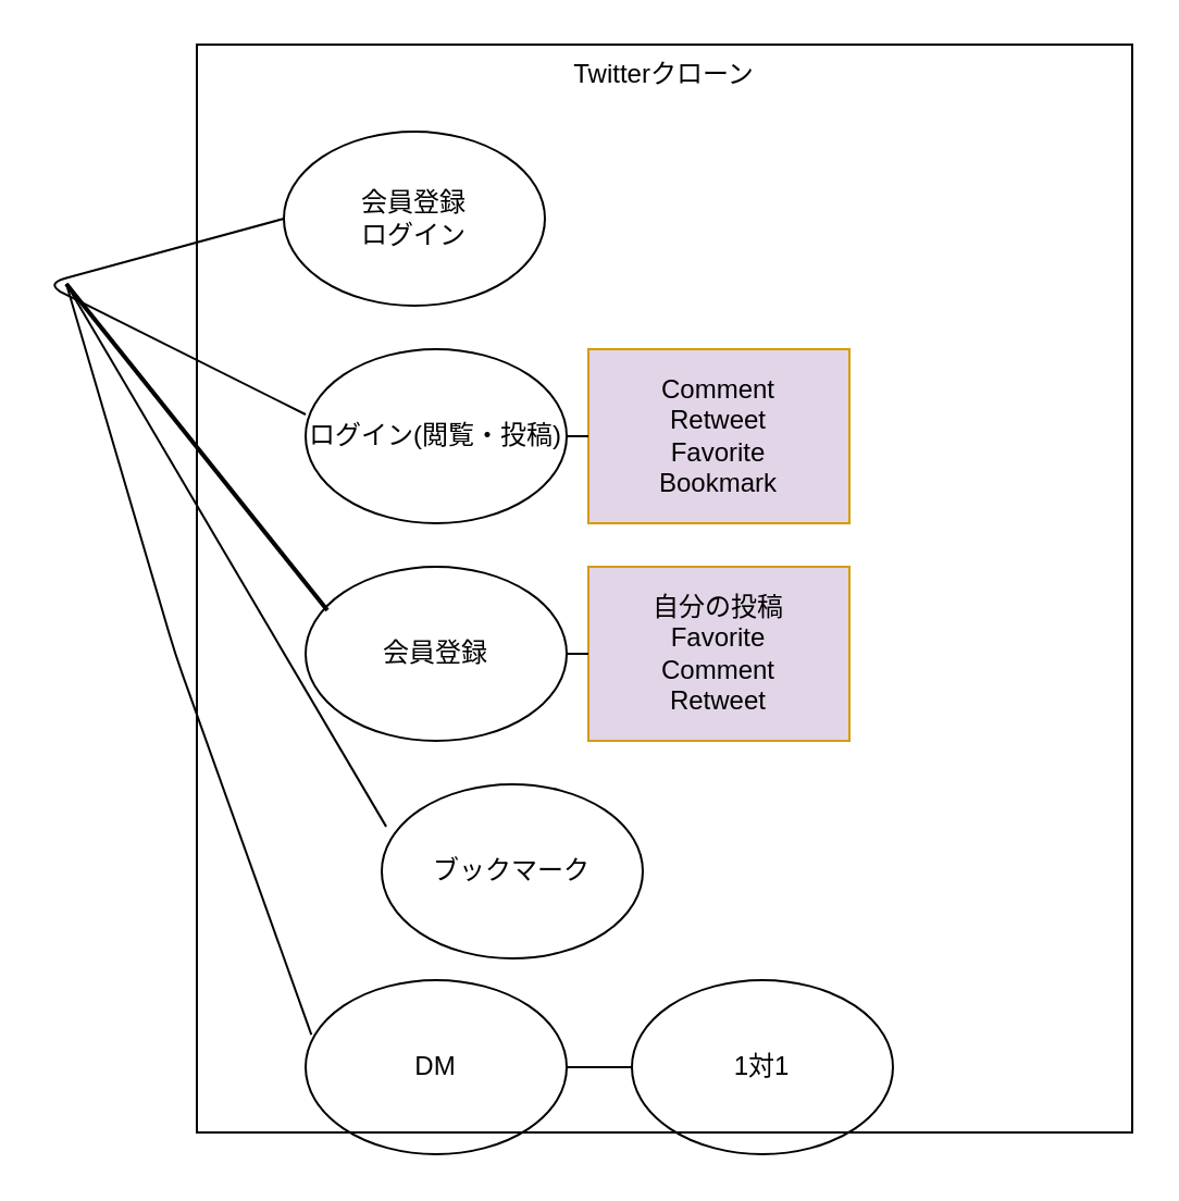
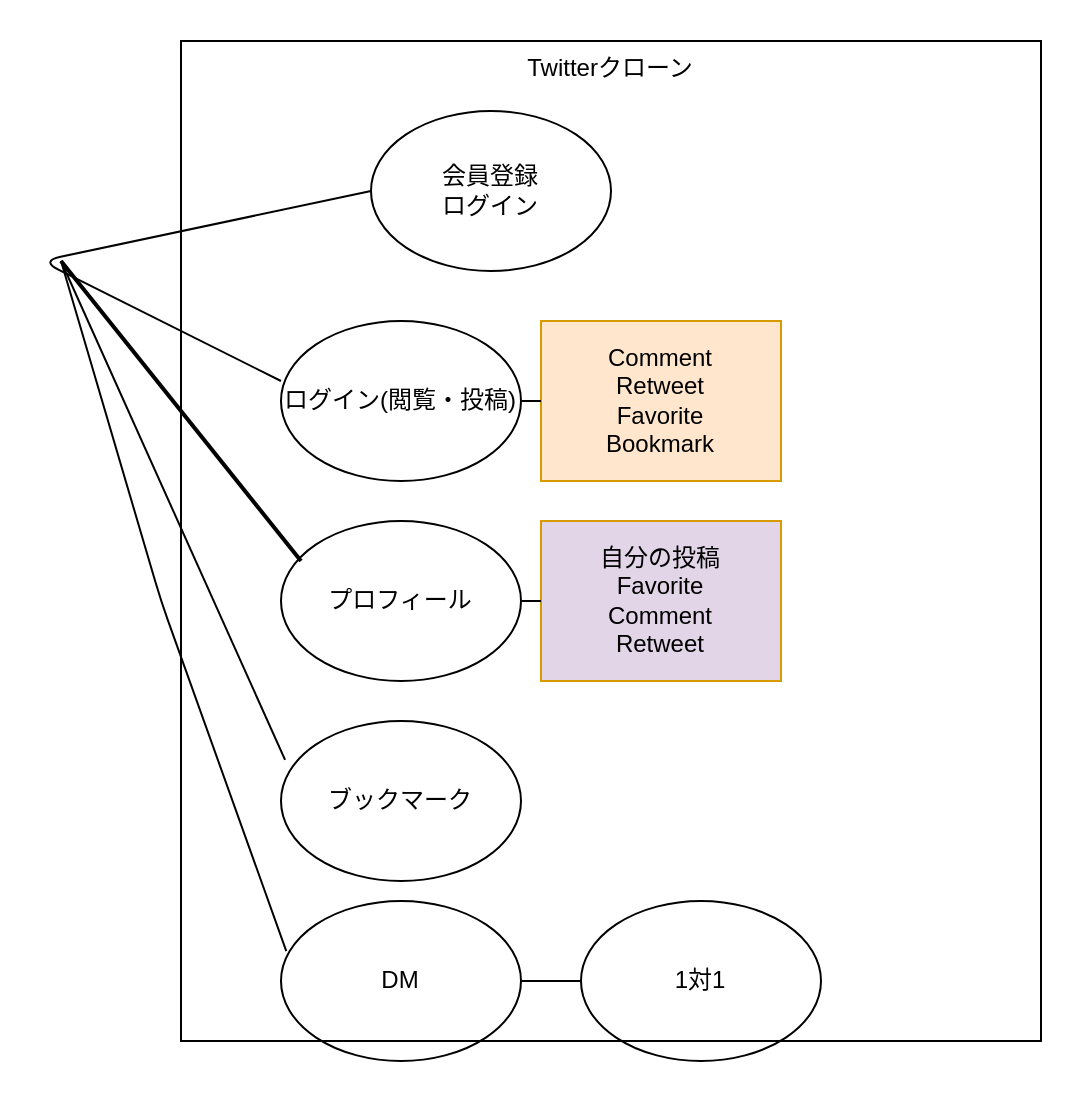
  <mxCell id="0" />
  <mxCell id="1" parent="0" />
  <mxCell id="2" value="Twitterクローン" style="rounded=0;whiteSpace=wrap;html=1;verticalAlign=top;fillColor=none;" vertex="1" parent="1"><mxGeometry x="90" y="20" width="430" height="500" as="geometry" /></mxCell>
- <mxCell id="3" value="会員登録&lt;br&gt;ログイン" style="ellipse;whiteSpace=wrap;html=1;fillColor=none;" vertex="1" parent="1"><mxGeometry x="130" y="60" width="120" height="80" as="geometry" /></mxCell>
+ <mxCell id="3" value="会員登録&lt;br&gt;ログイン" style="ellipse;whiteSpace=wrap;html=1;fillColor=none;" vertex="1" parent="1"><mxGeometry x="185" y="55" width="120" height="80" as="geometry" /></mxCell>
  <mxCell id="4" value="ログイン(閲覧・投稿)" style="ellipse;whiteSpace=wrap;html=1;fillColor=none;" vertex="1" parent="1"><mxGeometry x="140" y="160" width="120" height="80" as="geometry" /></mxCell>
  <mxCell id="5" value="" style="endArrow=none;html=1;entryX=0;entryY=0.5;entryDx=0;entryDy=0;" edge="1" parent="1" target="3"><mxGeometry width="50" height="50" relative="1" as="geometry"><mxPoint x="140" y="190" as="sourcePoint" /><mxPoint x="330" y="180" as="targetPoint" /><Array as="points"><mxPoint x="140" y="190" /><mxPoint x="20" y="130" /></Array></mxGeometry></mxCell>
- <mxCell id="6" value="会員登録" style="ellipse;whiteSpace=wrap;html=1;fillColor=none;" vertex="1" parent="1"><mxGeometry x="140" y="260" width="120" height="80" as="geometry" /></mxCell>
- <mxCell id="7" value="ブックマーク" style="ellipse;whiteSpace=wrap;html=1;fillColor=none;" vertex="1" parent="1"><mxGeometry x="175" y="360" width="120" height="80" as="geometry" /></mxCell>
+ <mxCell id="6" value="プロフィール" style="ellipse;whiteSpace=wrap;html=1;fillColor=none;" vertex="1" parent="1"><mxGeometry x="140" y="260" width="120" height="80" as="geometry" /></mxCell>
+ <mxCell id="7" value="ブックマーク" style="ellipse;whiteSpace=wrap;html=1;fillColor=none;" vertex="1" parent="1"><mxGeometry x="140" y="360" width="120" height="80" as="geometry" /></mxCell>
  <mxCell id="8" value="" style="endArrow=none;html=1;strokeWidth=2;" edge="1" parent="1"><mxGeometry width="50" height="50" relative="1" as="geometry"><mxPoint x="150" y="280" as="sourcePoint" /><mxPoint x="30" y="130" as="targetPoint" /><Array as="points"><mxPoint x="150" y="280" /></Array></mxGeometry></mxCell>
  <mxCell id="9" value="" style="endArrow=none;html=1;exitX=0.017;exitY=0.243;exitDx=0;exitDy=0;exitPerimeter=0;" edge="1" parent="1" source="7"><mxGeometry width="50" height="50" relative="1" as="geometry"><mxPoint x="280" y="230" as="sourcePoint" /><mxPoint x="30" y="130" as="targetPoint" /></mxGeometry></mxCell>
  <mxCell id="10" value="自分の投稿&lt;br&gt;Favorite&lt;br&gt;Comment&lt;br&gt;Retweet" style="rounded=0;whiteSpace=wrap;html=1;fillColor=#e1d5e7;strokeColor=#d79b00;" vertex="1" parent="1"><mxGeometry x="270" y="260" width="120" height="80" as="geometry" /></mxCell>
  <mxCell id="11" value="" style="endArrow=none;html=1;" edge="1" parent="1"><mxGeometry width="50" height="50" relative="1" as="geometry"><mxPoint x="260" y="300" as="sourcePoint" /><mxPoint x="270" y="300" as="targetPoint" /></mxGeometry></mxCell>
- <mxCell id="12" value="Comment&lt;br&gt;Retweet&lt;br&gt;Favorite&lt;br&gt;Bookmark" style="rounded=0;whiteSpace=wrap;html=1;fillColor=#e1d5e7;strokeColor=#d79b00;" vertex="1" parent="1"><mxGeometry x="270" y="160" width="120" height="80" as="geometry" /></mxCell>
+ <mxCell id="12" value="Comment&lt;br&gt;Retweet&lt;br&gt;Favorite&lt;br&gt;Bookmark" style="rounded=0;whiteSpace=wrap;html=1;fillColor=#ffe6cc;strokeColor=#d79b00;" vertex="1" parent="1"><mxGeometry x="270" y="160" width="120" height="80" as="geometry" /></mxCell>
  <mxCell id="13" value="" style="endArrow=none;html=1;exitX=1;exitY=0.5;exitDx=0;exitDy=0;" edge="1" parent="1" source="4"><mxGeometry width="50" height="50" relative="1" as="geometry"><mxPoint x="270" y="310" as="sourcePoint" /><mxPoint x="270" y="200" as="targetPoint" /><Array as="points"><mxPoint x="270" y="200" /></Array></mxGeometry></mxCell>
  <mxCell id="14" value="DM" style="ellipse;whiteSpace=wrap;html=1;fillColor=none;" vertex="1" parent="1"><mxGeometry x="140" y="450" width="120" height="80" as="geometry" /></mxCell>
  <mxCell id="15" value="" style="endArrow=none;html=1;entryX=0.022;entryY=0.313;entryDx=0;entryDy=0;entryPerimeter=0;" edge="1" parent="1" target="14"><mxGeometry width="50" height="50" relative="1" as="geometry"><mxPoint x="30" y="130" as="sourcePoint" /><mxPoint x="320" y="200" as="targetPoint" /><Array as="points"><mxPoint x="80" y="300" /></Array></mxGeometry></mxCell>
  <mxCell id="16" value="1対1" style="ellipse;whiteSpace=wrap;html=1;fillColor=none;" vertex="1" parent="1"><mxGeometry x="290" y="450" width="120" height="80" as="geometry" /></mxCell>
  <mxCell id="17" value="" style="endArrow=none;html=1;entryX=0;entryY=0.5;entryDx=0;entryDy=0;" edge="1" parent="1" target="16"><mxGeometry width="50" height="50" relative="1" as="geometry"><mxPoint x="260" y="490" as="sourcePoint" /><mxPoint x="310" y="440" as="targetPoint" /></mxGeometry></mxCell>
